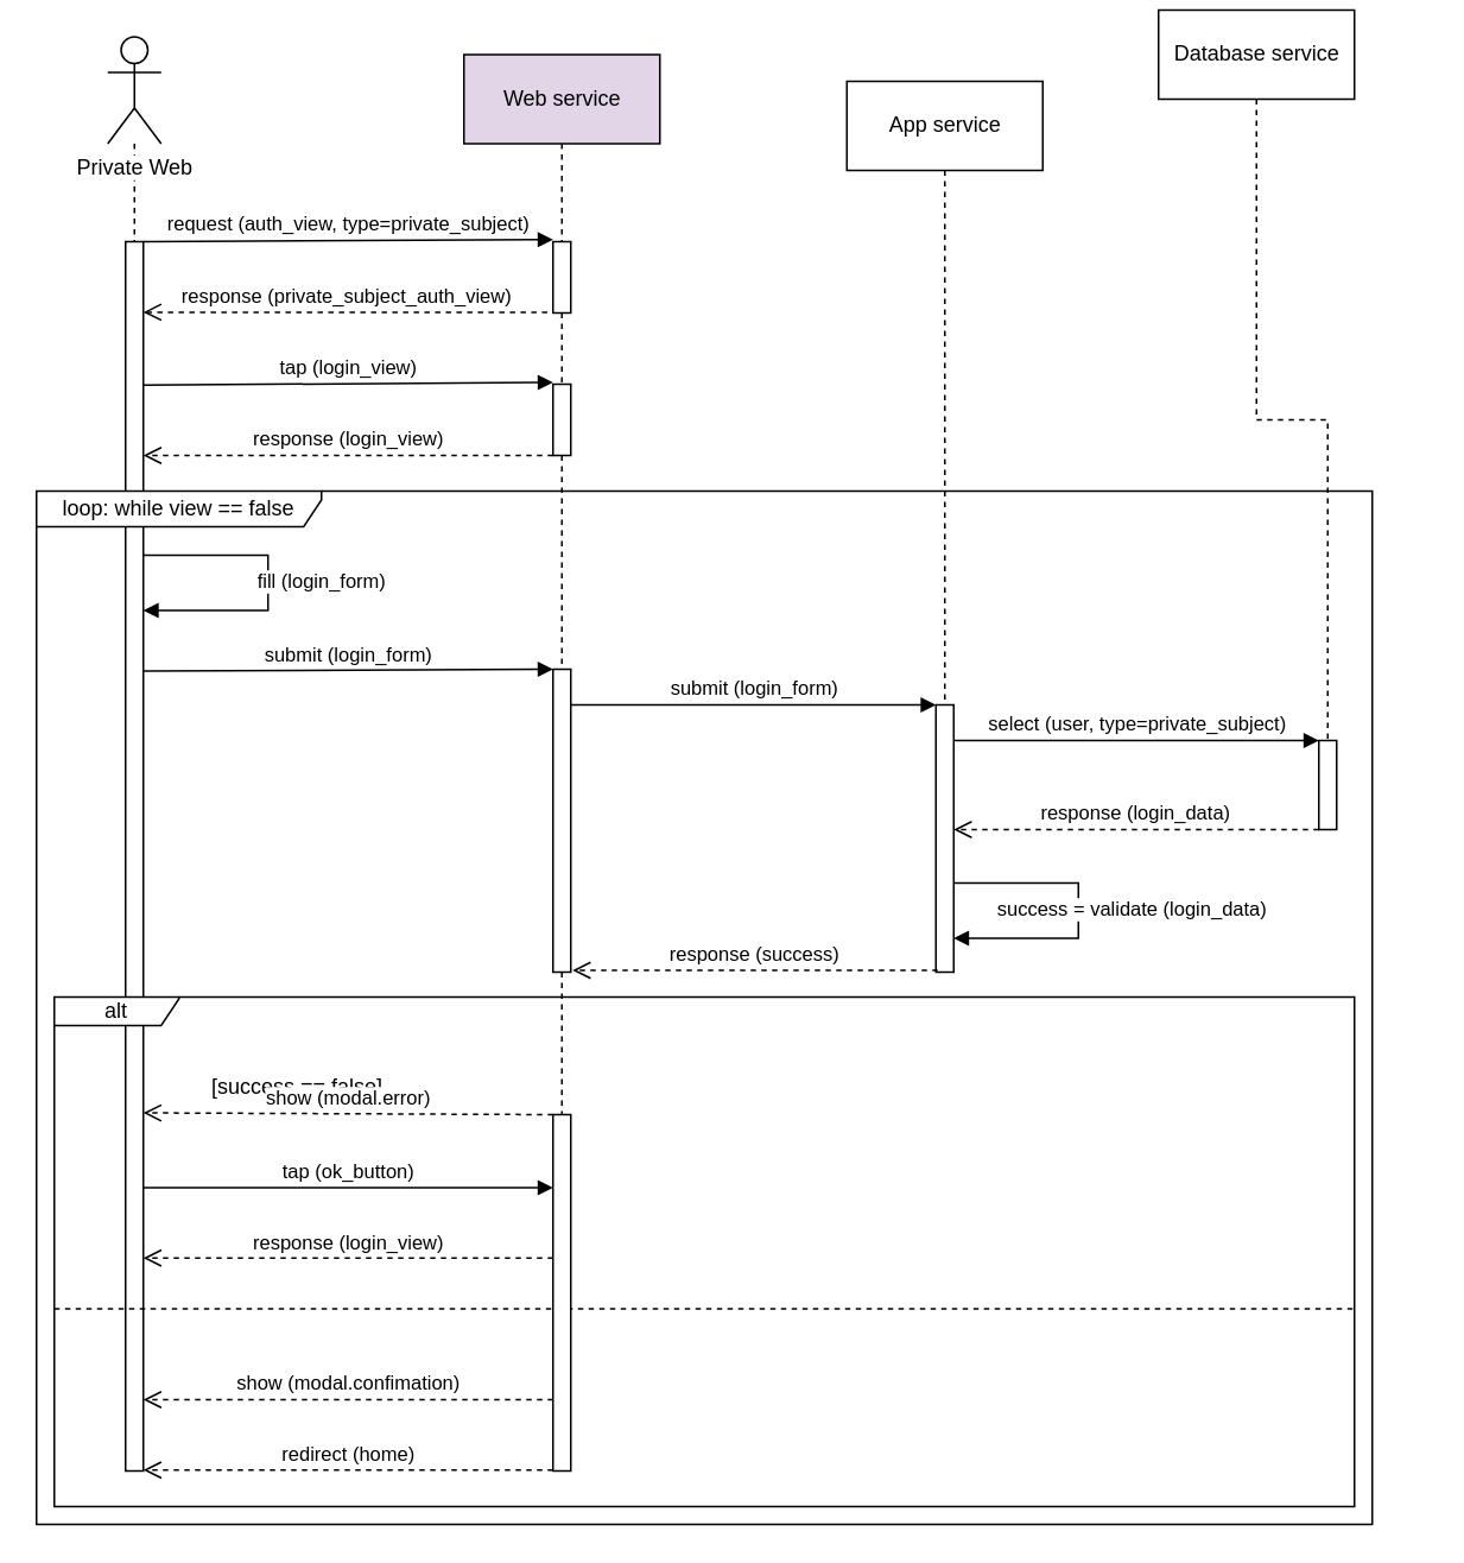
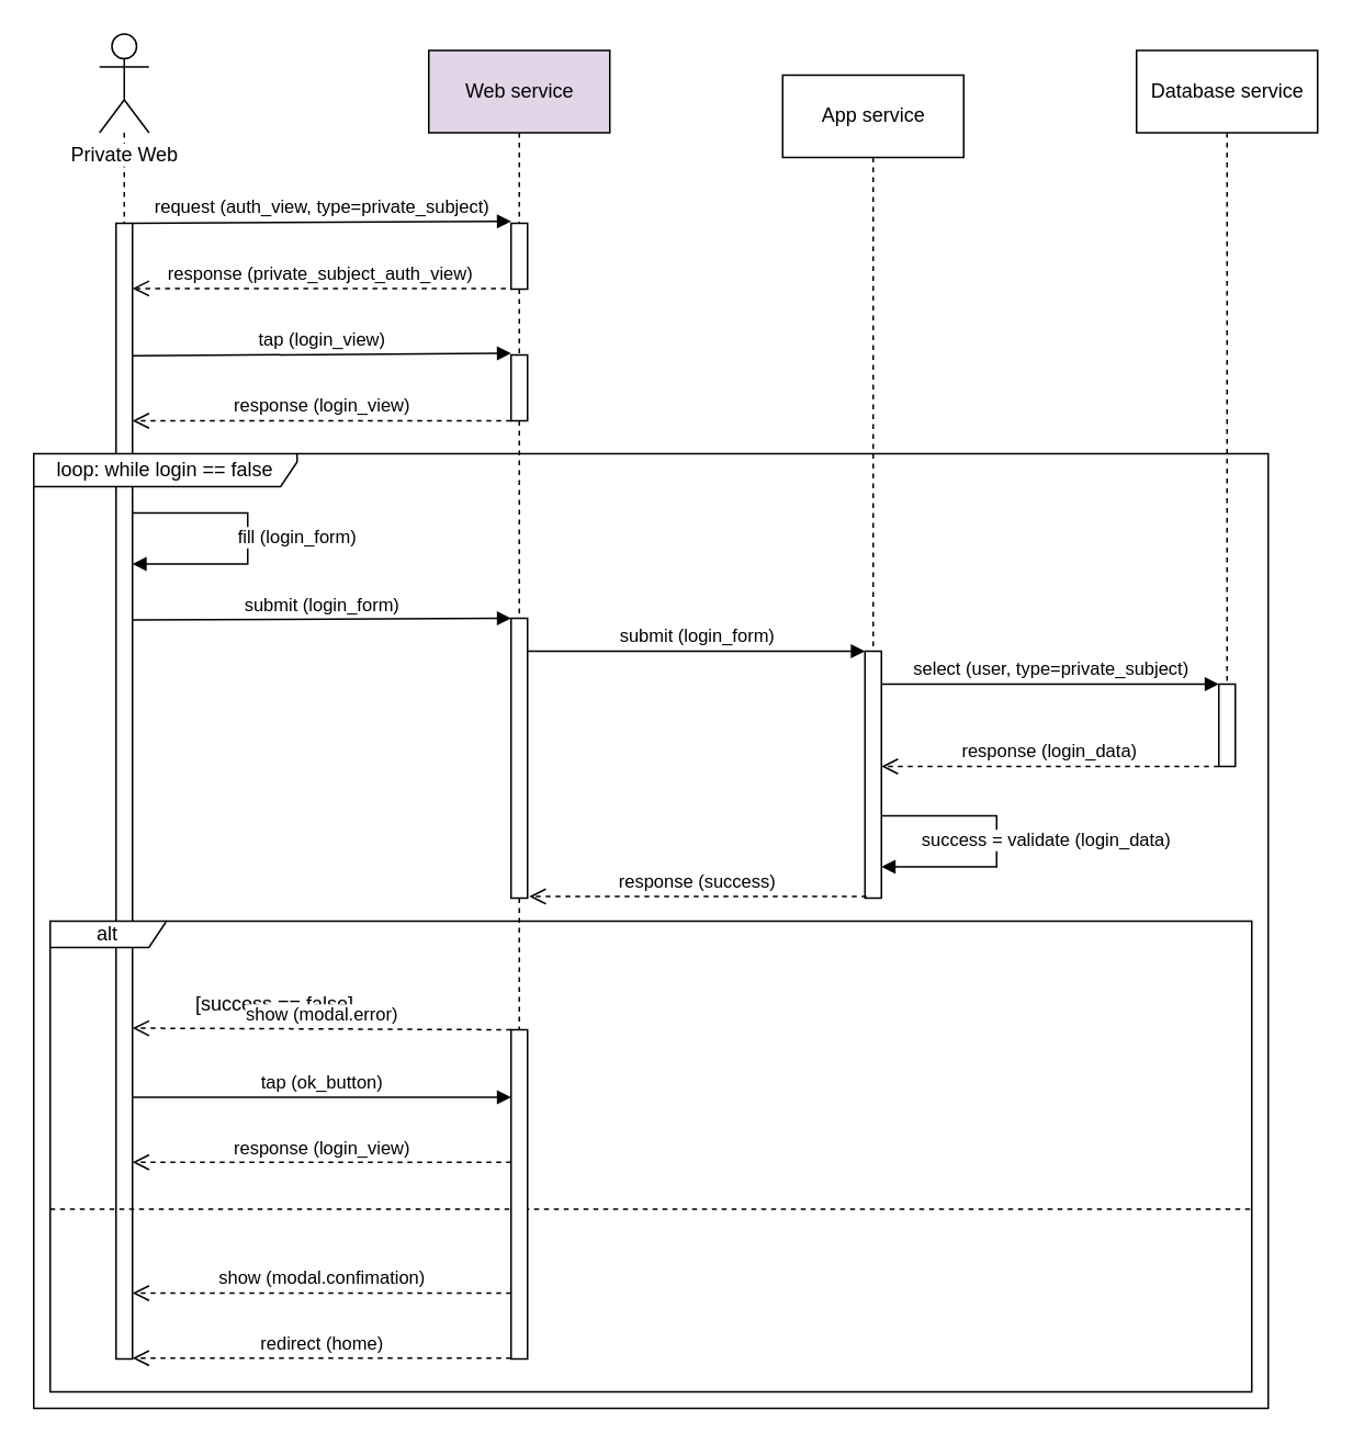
  <mxCell id="0" />
  <mxCell id="1" parent="0" />
  <mxCell id="2" value="" style="html=1;points=[];perimeter=orthogonalPerimeter;" parent="1" vertex="1"><mxGeometry x="70" y="135" width="10" height="690" as="geometry" /></mxCell>
  <mxCell id="3" value="alt" style="shape=umlFrame;whiteSpace=wrap;html=1;width=70;height=16;" parent="1" vertex="1"><mxGeometry x="30" y="559" width="730" height="286" as="geometry" /></mxCell>
- <mxCell id="4" value="loop: while view == false" style="shape=umlFrame;whiteSpace=wrap;html=1;width=160;height=20;" parent="1" vertex="1"><mxGeometry x="20" y="275" width="750" height="580" as="geometry" /></mxCell>
+ <mxCell id="4" value="loop: while login == false" style="shape=umlFrame;whiteSpace=wrap;html=1;width=160;height=20;" parent="1" vertex="1"><mxGeometry x="20" y="275" width="750" height="580" as="geometry" /></mxCell>
  <mxCell id="5" value="" style="edgeStyle=orthogonalEdgeStyle;rounded=0;orthogonalLoop=1;jettySize=auto;html=1;dashed=1;endArrow=none;endFill=0;" parent="1" source="6" target="2" edge="1"><mxGeometry relative="1" as="geometry" /></mxCell>
  <mxCell id="6" value="Private Web" style="shape=umlActor;verticalLabelPosition=bottom;labelBackgroundColor=#ffffff;verticalAlign=top;html=1;" parent="1" vertex="1"><mxGeometry x="60" y="20" width="30" height="60" as="geometry" /></mxCell>
  <mxCell id="7" value="" style="edgeStyle=orthogonalEdgeStyle;rounded=0;orthogonalLoop=1;jettySize=auto;html=1;dashed=1;endArrow=none;endFill=0;" parent="1" source="8" target="12" edge="1"><mxGeometry relative="1" as="geometry" /></mxCell>
  <mxCell id="8" value="Web service" style="html=1;fillColor=#e1d5e7;" parent="1" vertex="1"><mxGeometry x="260" y="30" width="110" height="50" as="geometry" /></mxCell>
  <mxCell id="9" value="" style="edgeStyle=orthogonalEdgeStyle;rounded=0;orthogonalLoop=1;jettySize=auto;html=1;dashed=1;endArrow=none;endFill=0;" parent="1" source="10" target="16" edge="1"><mxGeometry relative="1" as="geometry"><mxPoint x="745" y="135" as="targetPoint" /></mxGeometry></mxCell>
- <mxCell id="10" value="Database service" style="html=1;" parent="1" vertex="1"><mxGeometry x="650" y="5" width="110" height="50" as="geometry" /></mxCell>
+ <mxCell id="10" value="Database service" style="html=1;" parent="1" vertex="1"><mxGeometry x="690" y="30" width="110" height="50" as="geometry" /></mxCell>
  <mxCell id="11" value="" style="edgeStyle=orthogonalEdgeStyle;rounded=0;orthogonalLoop=1;jettySize=auto;html=1;dashed=1;endArrow=none;endFill=0;" parent="1" source="12" target="14" edge="1"><mxGeometry relative="1" as="geometry" /></mxCell>
  <mxCell id="12" value="" style="html=1;points=[];perimeter=orthogonalPerimeter;" parent="1" vertex="1"><mxGeometry x="310" y="135" width="10" height="40" as="geometry" /></mxCell>
  <mxCell id="13" value="" style="edgeStyle=orthogonalEdgeStyle;rounded=0;orthogonalLoop=1;jettySize=auto;html=1;dashed=1;labelBackgroundColor=none;startArrow=none;startFill=0;endArrow=none;endFill=0;" edge="1" parent="1" source="14" target="34"><mxGeometry relative="1" as="geometry" /></mxCell>
  <mxCell id="14" value="" style="html=1;points=[];perimeter=orthogonalPerimeter;" parent="1" vertex="1"><mxGeometry x="310" y="215" width="10" height="40" as="geometry" /></mxCell>
  <mxCell id="15" value="" style="html=1;points=[];perimeter=orthogonalPerimeter;" parent="1" vertex="1"><mxGeometry x="525" y="395" width="10" height="150" as="geometry" /></mxCell>
  <mxCell id="16" value="" style="html=1;points=[];perimeter=orthogonalPerimeter;" parent="1" vertex="1"><mxGeometry x="740" y="415" width="10" height="50" as="geometry" /></mxCell>
  <mxCell id="17" value="request (auth_view, type=private_subject)" style="html=1;verticalAlign=bottom;endArrow=block;entryX=0;entryY=-0.03;entryDx=0;entryDy=0;entryPerimeter=0;" parent="1" target="12" edge="1"><mxGeometry width="80" relative="1" as="geometry"><mxPoint x="80" y="135" as="sourcePoint" /><mxPoint x="160" y="135" as="targetPoint" /></mxGeometry></mxCell>
  <mxCell id="18" value="response (private_subject_auth_view)" style="html=1;verticalAlign=bottom;endArrow=open;dashed=1;endSize=8;exitX=-0.32;exitY=0.99;exitDx=0;exitDy=0;exitPerimeter=0;" parent="1" source="12" target="2" edge="1"><mxGeometry relative="1" as="geometry"><mxPoint x="370" y="174.5" as="sourcePoint" /><mxPoint x="290" y="174.5" as="targetPoint" /></mxGeometry></mxCell>
  <mxCell id="19" value="tap (login_view)" style="html=1;verticalAlign=bottom;endArrow=block;" parent="1" edge="1"><mxGeometry width="80" relative="1" as="geometry"><mxPoint x="80" y="215.5" as="sourcePoint" /><mxPoint x="310" y="214" as="targetPoint" /></mxGeometry></mxCell>
  <mxCell id="20" value="response (login_view)" style="html=1;verticalAlign=bottom;endArrow=open;dashed=1;endSize=8;" parent="1" edge="1"><mxGeometry relative="1" as="geometry"><mxPoint x="310" y="255" as="sourcePoint" /><mxPoint x="80" y="255" as="targetPoint" /></mxGeometry></mxCell>
  <mxCell id="21" value="fill (login_form)" style="html=1;verticalAlign=bottom;endArrow=block;exitX=1;exitY=0.315;exitDx=0;exitDy=0;exitPerimeter=0;rounded=0;" parent="1" edge="1"><mxGeometry x="0.181" y="-31" width="80" relative="1" as="geometry"><mxPoint x="80" y="311" as="sourcePoint" /><mxPoint x="80" y="342" as="targetPoint" /><Array as="points"><mxPoint x="150" y="311" /><mxPoint x="150" y="342" /></Array><mxPoint x="30" y="24" as="offset" /></mxGeometry></mxCell>
  <mxCell id="22" value="submit (login_form)" style="html=1;verticalAlign=bottom;endArrow=block;" parent="1" edge="1"><mxGeometry width="80" relative="1" as="geometry"><mxPoint x="80" y="376" as="sourcePoint" /><mxPoint x="310" y="375" as="targetPoint" /></mxGeometry></mxCell>
  <mxCell id="23" value="select (user, type=private_subject)" style="html=1;verticalAlign=bottom;endArrow=block;" parent="1" edge="1" source="15"><mxGeometry width="80" relative="1" as="geometry"><mxPoint x="540" y="416" as="sourcePoint" /><mxPoint x="740" y="415" as="targetPoint" /></mxGeometry></mxCell>
  <mxCell id="24" value="response (login_data)" style="html=1;verticalAlign=bottom;endArrow=open;dashed=1;endSize=8;" parent="1" target="15" edge="1" source="16"><mxGeometry relative="1" as="geometry"><mxPoint x="739.8" y="484.6" as="sourcePoint" /><mxPoint x="440" y="485" as="targetPoint" /><Array as="points"><mxPoint x="690" y="465" /></Array></mxGeometry></mxCell>
  <mxCell id="25" value="success = validate (login_data)" style="html=1;verticalAlign=bottom;endArrow=block;exitX=1;exitY=0.315;exitDx=0;exitDy=0;exitPerimeter=0;rounded=0;" parent="1" edge="1"><mxGeometry x="0.181" y="-31" width="80" relative="1" as="geometry"><mxPoint x="535" y="495" as="sourcePoint" /><mxPoint x="535" y="526" as="targetPoint" /><Array as="points"><mxPoint x="605" y="495" /><mxPoint x="605" y="526" /></Array><mxPoint x="30" y="24" as="offset" /></mxGeometry></mxCell>
  <mxCell id="26" value="[success == false]&amp;nbsp;&amp;nbsp;" style="text;html=1;strokeColor=none;fillColor=none;align=center;verticalAlign=middle;whiteSpace=wrap;rounded=0;" parent="1" vertex="1"><mxGeometry x="110" y="600" width="120" height="20" as="geometry" /></mxCell>
  <mxCell id="27" value="show (modal.error)" style="html=1;verticalAlign=bottom;endArrow=open;dashed=1;endSize=8;" parent="1" edge="1" source="35"><mxGeometry relative="1" as="geometry"><mxPoint x="300" y="624" as="sourcePoint" /><mxPoint x="80" y="624" as="targetPoint" /></mxGeometry></mxCell>
  <mxCell id="28" value="tap (ok_button)" style="html=1;verticalAlign=bottom;endArrow=block;" parent="1" edge="1" target="35"><mxGeometry width="80" relative="1" as="geometry"><mxPoint x="80" y="666" as="sourcePoint" /><mxPoint x="300" y="665" as="targetPoint" /></mxGeometry></mxCell>
  <mxCell id="29" value="response (login_view)" style="html=1;verticalAlign=bottom;endArrow=open;dashed=1;endSize=8;" parent="1" edge="1" source="35"><mxGeometry relative="1" as="geometry"><mxPoint x="300" y="706" as="sourcePoint" /><mxPoint x="80" y="705.5" as="targetPoint" /></mxGeometry></mxCell>
  <mxCell id="30" value="show (modal.confimation)" style="html=1;verticalAlign=bottom;endArrow=open;dashed=1;endSize=8;" parent="1" edge="1" source="35"><mxGeometry relative="1" as="geometry"><mxPoint x="300" y="785" as="sourcePoint" /><mxPoint x="80" y="785" as="targetPoint" /></mxGeometry></mxCell>
  <mxCell id="31" value="redirect (home)" style="html=1;verticalAlign=bottom;endArrow=open;dashed=1;endSize=8;" parent="1" edge="1" source="35"><mxGeometry relative="1" as="geometry"><mxPoint x="300" y="825" as="sourcePoint" /><mxPoint x="80" y="824.5" as="targetPoint" /></mxGeometry></mxCell>
  <mxCell id="32" value="" style="line;strokeWidth=1;fillColor=none;align=left;verticalAlign=middle;spacingTop=-1;spacingLeft=3;spacingRight=3;rotatable=0;labelPosition=right;points=[];portConstraint=eastwest;dashed=1;" parent="1" vertex="1"><mxGeometry x="30" y="730" width="730" height="8" as="geometry" /></mxCell>
  <mxCell id="33" value="" style="edgeStyle=orthogonalEdgeStyle;rounded=0;orthogonalLoop=1;jettySize=auto;html=1;dashed=1;labelBackgroundColor=none;startArrow=none;startFill=0;endArrow=none;endFill=0;" edge="1" parent="1" source="34" target="35"><mxGeometry relative="1" as="geometry" /></mxCell>
  <mxCell id="34" value="" style="html=1;points=[];perimeter=orthogonalPerimeter;" vertex="1" parent="1"><mxGeometry x="310" y="375" width="10" height="170" as="geometry" /></mxCell>
  <mxCell id="35" value="" style="html=1;points=[];perimeter=orthogonalPerimeter;" vertex="1" parent="1"><mxGeometry x="310" y="625" width="10" height="200" as="geometry" /></mxCell>
  <mxCell id="36" value="" style="edgeStyle=orthogonalEdgeStyle;rounded=0;orthogonalLoop=1;jettySize=auto;html=1;dashed=1;labelBackgroundColor=none;startArrow=none;startFill=0;endArrow=none;endFill=0;" edge="1" parent="1" source="37" target="15"><mxGeometry relative="1" as="geometry"><mxPoint x="530" y="135" as="targetPoint" /></mxGeometry></mxCell>
  <mxCell id="37" value="App service" style="html=1;" vertex="1" parent="1"><mxGeometry x="475" y="45" width="110" height="50" as="geometry" /></mxCell>
  <mxCell id="38" value="submit (login_form)" style="html=1;verticalAlign=bottom;endArrow=block;" edge="1" parent="1" target="15"><mxGeometry width="80" relative="1" as="geometry"><mxPoint x="320" y="395" as="sourcePoint" /><mxPoint x="470" y="394" as="targetPoint" /></mxGeometry></mxCell>
  <mxCell id="39" value="response (success)" style="html=1;verticalAlign=bottom;endArrow=open;dashed=1;endSize=8;" edge="1" parent="1"><mxGeometry relative="1" as="geometry"><mxPoint x="526" y="544" as="sourcePoint" /><mxPoint x="321" y="544" as="targetPoint" /><Array as="points"><mxPoint x="476" y="544" /></Array></mxGeometry></mxCell>
